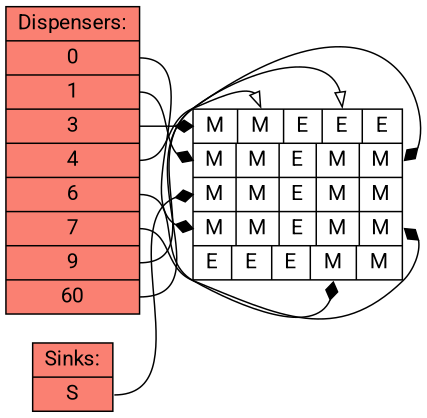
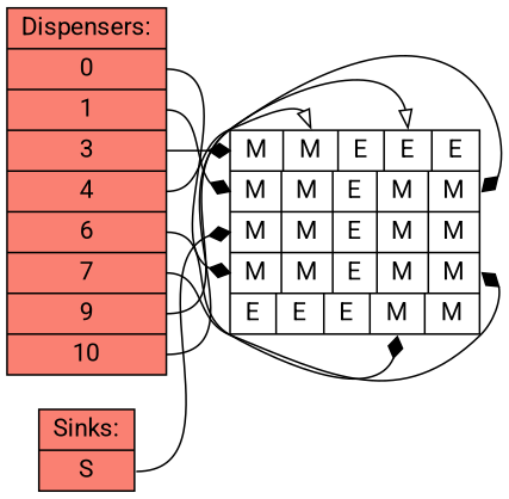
  digraph {
    rankdir=LR
    fontname=Roboto
    node [fontname=Roboto shape=record style=filled fillcolor=salmon]
    edge [arrowhead=diamond fontname=Roboto]
-   n1 [label="Dispensers:|<d16>0|<d18>1|<d0>3|<d1>4|<d11>6|<d8>7|<d6>9|<d3>60"]
+   n1 [label="Dispensers:|<d16>0|<d18>1|<d0>3|<d1>4|<d11>6|<d8>7|<d6>9|<d3>10"]
    n2 [label="{<f00>M|<f01>M|<f02>E|<f03>E|<f04>E}|{<f10>M|<f11>M|<f12>E|<f13>M|<f14>M}|{<f20>M|<f21>M|<f22>E|<f23>M|<f24>M}|{<f30>M|<f31>M|<f32>E|<f33>M|<f34>M}|{<f40>E|<f41>E|<f42>E|<f43>M|<f44>M}" fillcolor=white]
    n3 [label="Sinks:|<s17>S"]
    n1 -> n2 [headport=f30 tailport=d16]
    n1 -> n2 [headport=f10 tailport=d18]
    n1 -> n2 [headport=f00 tailport=d0]
    n1 -> n2 [headport=f01 tailport=d1 arrowhead=onormal]
    n1 -> n2 [headport=f43 tailport=d11]
    n1 -> n2 [headport=f34 tailport=d8]
    n1 -> n2 [headport=f14 tailport=d6]
    n1 -> n2 [headport=f03 tailport=d3 arrowhead=onormal]
    n3 -> n2 [headport=f20 tailport=s17]
  }
